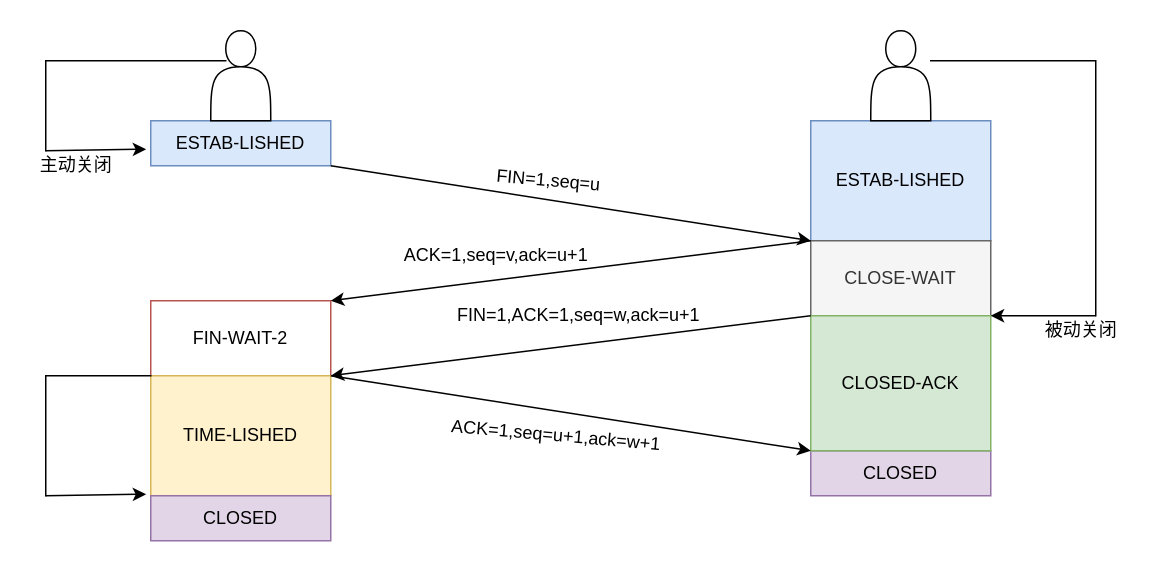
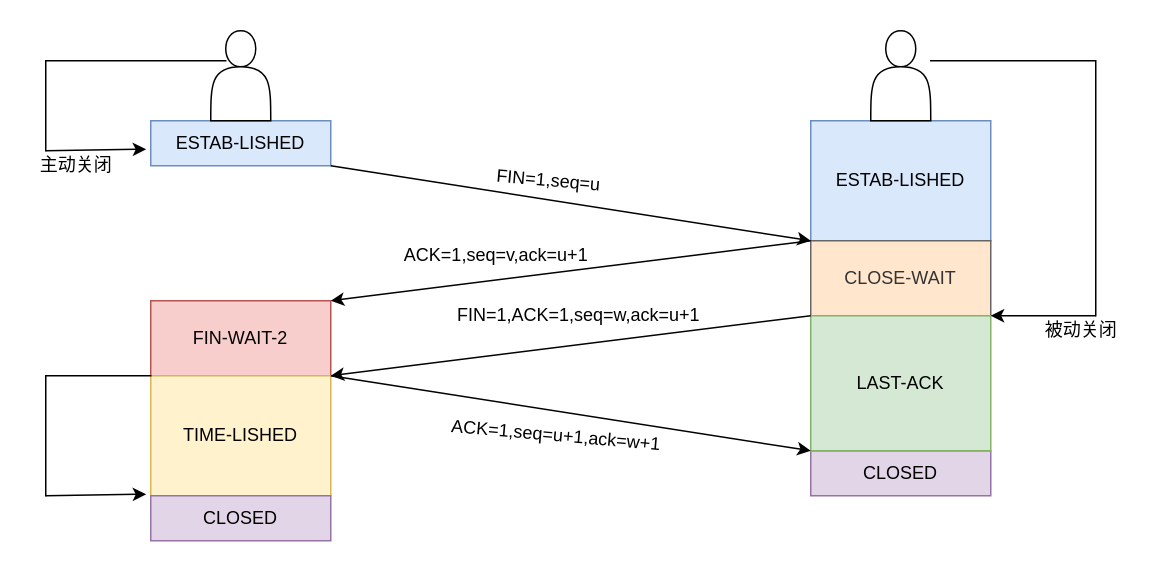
  <mxCell id="0" />
  <mxCell id="1" parent="0" />
  <mxCell id="2" value="ESTAB-LISHED" style="rounded=0;whiteSpace=wrap;html=1;fillColor=#dae8fc;strokeColor=#6c8ebf;" vertex="1" parent="1"><mxGeometry x="100" y="80" width="120" height="30" as="geometry" /></mxCell>
- <mxCell id="3" value="FIN-WAIT-2" style="rounded=0;whiteSpace=wrap;html=1;fillColor=#ffffff;strokeColor=#b85450;" vertex="1" parent="1"><mxGeometry x="100" y="200" width="120" height="50" as="geometry" /></mxCell>
+ <mxCell id="3" value="FIN-WAIT-2" style="rounded=0;whiteSpace=wrap;html=1;fillColor=#f8cecc;strokeColor=#b85450;" vertex="1" parent="1"><mxGeometry x="100" y="200" width="120" height="50" as="geometry" /></mxCell>
  <mxCell id="4" value="TIME-LISHED" style="rounded=0;whiteSpace=wrap;html=1;fillColor=#fff2cc;strokeColor=#d6b656;" vertex="1" parent="1"><mxGeometry x="100" y="250" width="120" height="80" as="geometry" /></mxCell>
  <mxCell id="5" value="CLOSED" style="rounded=0;whiteSpace=wrap;html=1;fillColor=#e1d5e7;strokeColor=#9673a6;" vertex="1" parent="1"><mxGeometry x="100" y="330" width="120" height="30" as="geometry" /></mxCell>
  <mxCell id="6" value="" style="shape=actor;whiteSpace=wrap;html=1;" vertex="1" parent="1"><mxGeometry x="140" y="20" width="40" height="60" as="geometry" /></mxCell>
  <mxCell id="7" value="&lt;font face=&quot;helvetica&quot;&gt;ESTAB-LISHED&lt;/font&gt;" style="rounded=0;whiteSpace=wrap;html=1;fillColor=#dae8fc;strokeColor=#6c8ebf;" vertex="1" parent="1"><mxGeometry x="540" y="80" width="120" height="80" as="geometry" /></mxCell>
  <mxCell id="8" value="CLOSED" style="rounded=0;whiteSpace=wrap;html=1;fillColor=#e1d5e7;strokeColor=#9673a6;" vertex="1" parent="1"><mxGeometry x="540" y="300" width="120" height="30" as="geometry" /></mxCell>
  <mxCell id="9" value="" style="shape=actor;whiteSpace=wrap;html=1;" vertex="1" parent="1"><mxGeometry x="580" y="20" width="40" height="60" as="geometry" /></mxCell>
- <mxCell id="10" value="CLOSE-WAIT" style="rounded=0;whiteSpace=wrap;html=1;fillColor=#f5f5f5;fontColor=#333333;strokeColor=#666666;" vertex="1" parent="1"><mxGeometry x="540" y="160" width="120" height="50" as="geometry" /></mxCell>
- <mxCell id="11" value="CLOSED-ACK" style="rounded=0;whiteSpace=wrap;html=1;fillColor=#d5e8d4;strokeColor=#82b366;" vertex="1" parent="1"><mxGeometry x="540" y="210" width="120" height="90" as="geometry" /></mxCell>
+ <mxCell id="10" value="CLOSE-WAIT" style="rounded=0;whiteSpace=wrap;html=1;fillColor=#ffe6cc;fontColor=#333333;strokeColor=#666666;" vertex="1" parent="1"><mxGeometry x="540" y="160" width="120" height="50" as="geometry" /></mxCell>
+ <mxCell id="11" value="LAST-ACK" style="rounded=0;whiteSpace=wrap;html=1;fillColor=#d5e8d4;strokeColor=#82b366;" vertex="1" parent="1"><mxGeometry x="540" y="210" width="120" height="90" as="geometry" /></mxCell>
  <mxCell id="12" value="" style="endArrow=classic;html=1;rounded=0;exitX=1;exitY=1;exitDx=0;exitDy=0;entryX=0;entryY=0;entryDx=0;entryDy=0;" edge="1" parent="1" source="2" target="10"><mxGeometry width="50" height="50" relative="1" as="geometry"><mxPoint x="330" y="360" as="sourcePoint" /><mxPoint x="380" y="310" as="targetPoint" /></mxGeometry></mxCell>
  <mxCell id="13" value="" style="endArrow=classic;html=1;rounded=0;exitX=1;exitY=1;exitDx=0;exitDy=0;entryX=0;entryY=0;entryDx=0;entryDy=0;" edge="1" parent="1"><mxGeometry width="50" height="50" relative="1" as="geometry"><mxPoint x="220" y="250" as="sourcePoint" /><mxPoint x="540" y="300" as="targetPoint" /></mxGeometry></mxCell>
  <mxCell id="14" value="" style="endArrow=classic;html=1;rounded=0;exitX=1;exitY=1;exitDx=0;exitDy=0;entryX=1;entryY=0;entryDx=0;entryDy=0;" edge="1" parent="1" target="3"><mxGeometry width="50" height="50" relative="1" as="geometry"><mxPoint x="540" y="160" as="sourcePoint" /><mxPoint x="340" y="170" as="targetPoint" /></mxGeometry></mxCell>
  <mxCell id="15" value="" style="endArrow=classic;html=1;rounded=0;exitX=1;exitY=1;exitDx=0;exitDy=0;entryX=1;entryY=0;entryDx=0;entryDy=0;" edge="1" parent="1"><mxGeometry width="50" height="50" relative="1" as="geometry"><mxPoint x="540" y="210" as="sourcePoint" /><mxPoint x="220" y="250" as="targetPoint" /></mxGeometry></mxCell>
  <mxCell id="16" value="" style="shape=partialRectangle;whiteSpace=wrap;html=1;bottom=0;right=0;fillColor=none;" vertex="1" parent="1"><mxGeometry x="30" y="40" width="120" height="60" as="geometry" /></mxCell>
  <mxCell id="17" value="" style="endArrow=classic;html=1;rounded=0;entryX=0.558;entryY=0.983;entryDx=0;entryDy=0;entryPerimeter=0;" edge="1" parent="1" target="16"><mxGeometry width="50" height="50" relative="1" as="geometry"><mxPoint x="30" y="100" as="sourcePoint" /><mxPoint x="80" y="100" as="targetPoint" /></mxGeometry></mxCell>
  <mxCell id="18" value="" style="shape=partialRectangle;whiteSpace=wrap;html=1;bottom=0;right=0;fillColor=none;direction=south;" vertex="1" parent="1"><mxGeometry x="620" y="40" width="110" height="170" as="geometry" /></mxCell>
  <mxCell id="19" value="" style="endArrow=classic;html=1;rounded=0;" edge="1" parent="1"><mxGeometry width="50" height="50" relative="1" as="geometry"><mxPoint x="730" y="210" as="sourcePoint" /><mxPoint x="660" y="210" as="targetPoint" /></mxGeometry></mxCell>
  <mxCell id="20" value="主动关闭" style="text;html=1;align=center;verticalAlign=middle;resizable=0;points=[];autosize=1;strokeColor=none;fillColor=none;" vertex="1" parent="1"><mxGeometry x="20" y="100" width="60" height="20" as="geometry" /></mxCell>
  <mxCell id="21" value="被动关闭" style="text;html=1;align=center;verticalAlign=middle;resizable=0;points=[];autosize=1;strokeColor=none;fillColor=none;" vertex="1" parent="1"><mxGeometry x="690" y="210" width="60" height="20" as="geometry" /></mxCell>
  <mxCell id="22" value="" style="shape=partialRectangle;whiteSpace=wrap;html=1;bottom=0;right=0;fillColor=none;" vertex="1" parent="1"><mxGeometry x="30" y="250" width="70" height="80" as="geometry" /></mxCell>
  <mxCell id="23" value="" style="endArrow=classic;html=1;rounded=0;entryX=0.558;entryY=0.983;entryDx=0;entryDy=0;entryPerimeter=0;" edge="1" parent="1"><mxGeometry width="50" height="50" relative="1" as="geometry"><mxPoint x="30" y="330" as="sourcePoint" /><mxPoint x="96.96" y="328.98" as="targetPoint" /></mxGeometry></mxCell>
  <mxCell id="24" value="FIN=1,seq=u" style="text;html=1;align=center;verticalAlign=middle;resizable=0;points=[];autosize=1;strokeColor=none;fillColor=none;rotation=5;" vertex="1" parent="1"><mxGeometry x="320" y="110" width="90" height="20" as="geometry" /></mxCell>
  <mxCell id="25" value="ACK=1,seq=v,ack=u+1" style="text;html=1;align=center;verticalAlign=middle;resizable=0;points=[];autosize=1;strokeColor=none;fillColor=none;rotation=0;" vertex="1" parent="1"><mxGeometry x="260" y="160" width="140" height="20" as="geometry" /></mxCell>
  <mxCell id="26" value="FIN=1,ACK=1,seq=w,ack=u+1" style="text;html=1;align=center;verticalAlign=middle;resizable=0;points=[];autosize=1;strokeColor=none;fillColor=none;rotation=0;" vertex="1" parent="1"><mxGeometry x="295" y="200" width="180" height="20" as="geometry" /></mxCell>
  <mxCell id="27" value="ACK=1,seq=u+1,ack=w+1" style="text;html=1;align=center;verticalAlign=middle;resizable=0;points=[];autosize=1;strokeColor=none;fillColor=none;rotation=5;" vertex="1" parent="1"><mxGeometry x="290" y="280" width="160" height="20" as="geometry" /></mxCell>
